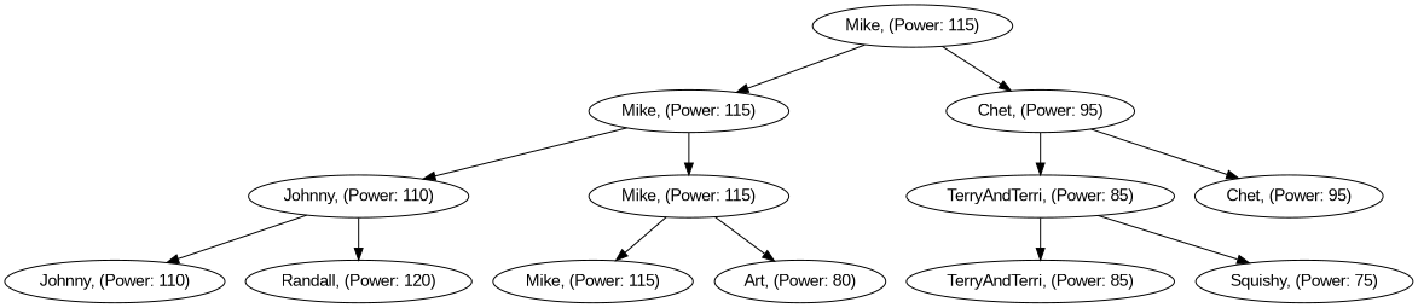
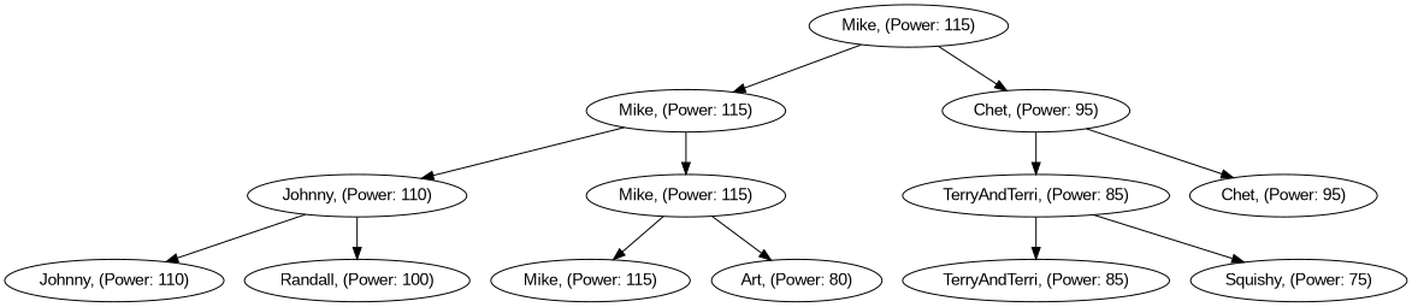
  digraph {
    fontname="Liberation Sans"
    node [fontname="Liberation Sans"]
    edge [fontname="Liberation Sans"]
    n1 [label="Mike, (Power: 115)"]
    n2 [label="Mike, (Power: 115)"]
    n3 [label="Chet, (Power: 95)"]
    n4 [label="Johnny, (Power: 110)"]
    n5 [label="Mike, (Power: 115)"]
    n6 [label="Johnny, (Power: 110)"]
-   n7 [label="Randall, (Power: 120)"]
+   n7 [label="Randall, (Power: 100)"]
    n8 [label="Mike, (Power: 115)"]
    n9 [label="Art, (Power: 80)"]
    n10 [label="TerryAndTerri, (Power: 85)"]
    n11 [label="Chet, (Power: 95)"]
    n12 [label="TerryAndTerri, (Power: 85)"]
    n13 [label="Squishy, (Power: 75)"]
    n1 -> n2
    n1 -> n3
    n2 -> n4
    n2 -> n5
    n3 -> n10
    n3 -> n11
    n4 -> n6
    n4 -> n7
    n5 -> n8
    n5 -> n9
    n10 -> n12
    n10 -> n13
  }
